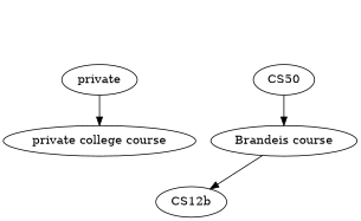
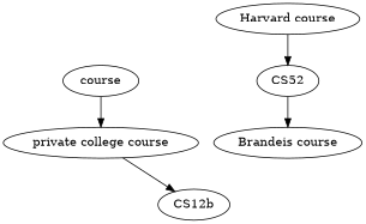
  digraph {
-   course [label=private]
+   course
    "private college course"
    "Brandeis course"
    CS12b
-   CS50
+   "Harvard course"
+   CS50 [label=CS52]
    course -> "private college course"
-   "Brandeis course" -> CS12b
+   "private college course" -> CS12b
+   "Harvard course" -> CS50
    CS50 -> "Brandeis course"
  }
